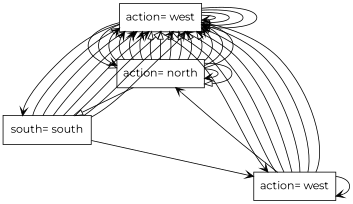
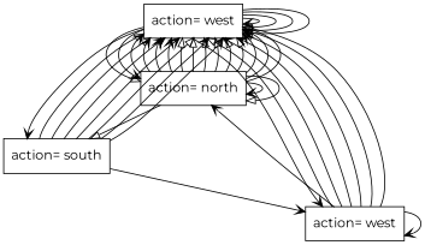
  digraph {
    fontname=Montserrat
    node [shape=record fontname=Montserrat]
    edge [arrowhead=vee fontname=Montserrat]
    n1 [label="action= west"]
    n2 [label="action= north"]
-   n3 [label="south= south"]
+   n3 [label="action= south"]
    n4 [label="action= west"]
    n1 -> n1
    n1 -> n1 [arrowhead=onormal]
    n1 -> n1 [arrowhead=onormal]
    n1 -> n1
    n1 -> n2 [arrowhead=onormal]
    n1 -> n2
    n1 -> n3
    n1 -> n4
    n2 -> n1
    n2 -> n1
    n2 -> n1
    n2 -> n1
    n2 -> n1 [arrowhead=onormal]
    n2 -> n1 [arrowhead=onormal]
    n2 -> n1 [arrowhead=onormal]
    n2 -> n1 [arrowhead=onormal]
    n2 -> n1 [arrowhead=onormal]
    n2 -> n1 [arrowhead=onormal]
    n2 -> n1
    n2 -> n1
    n2 -> n1 [arrowhead=onormal]
    n2 -> n2
    n2 -> n2 [arrowhead=onormal]
    n2 -> n3 [arrowhead=onormal]
    n3 -> n1 [arrowhead=onormal]
    n3 -> n1 [arrowhead=onormal]
    n3 -> n1
    n3 -> n1
    n3 -> n1 [arrowhead=onormal]
    n3 -> n1
    n3 -> n1
    n3 -> n4
    n4 -> n1 [arrowhead=onormal]
    n4 -> n1
    n4 -> n1
    n4 -> n1 [arrowhead=onormal]
    n4 -> n1 [arrowhead=onormal]
    n4 -> n1 [arrowhead=onormal]
    n4 -> n2
    n4 -> n4
  }
